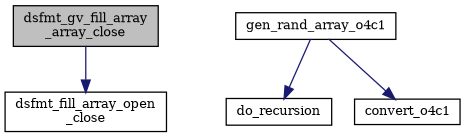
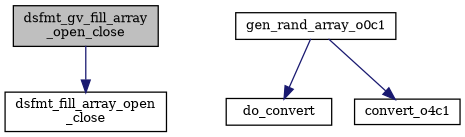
  digraph {
    fontname="DejaVu Serif"
    rankdir=TB
    node [color=black fillcolor=white fontname="DejaVu Serif" fontsize=10 shape=record style=filled]
    edge [color=midnightblue fontname="DejaVu Serif" fontsize=10 labelfontname=Helvetica labelfontsize=10 style=solid]
-   n1 [fillcolor=grey75 fontcolor=black height=0.2 label="dsfmt_gv_fill_array\l_array_close" width=0.4]
+   n1 [fillcolor=grey75 fontcolor=black height=0.2 label="dsfmt_gv_fill_array\l_open_close" width=0.4]
    n2 [height=0.2 label="dsfmt_fill_array_open\l_close" width=0.4]
-   n3 [height=0.2 label=gen_rand_array_o4c1 width=0.4]
-   n4 [height=0.2 label=do_recursion width=0.4]
+   n3 [height=0.2 label=gen_rand_array_o0c1 width=0.4]
+   n4 [height=0.2 label=do_convert width=0.4]
    n5 [height=0.2 label=convert_o4c1 width=0.4]
    n1 -> n2
    n3 -> n4
    n3 -> n5
  }
